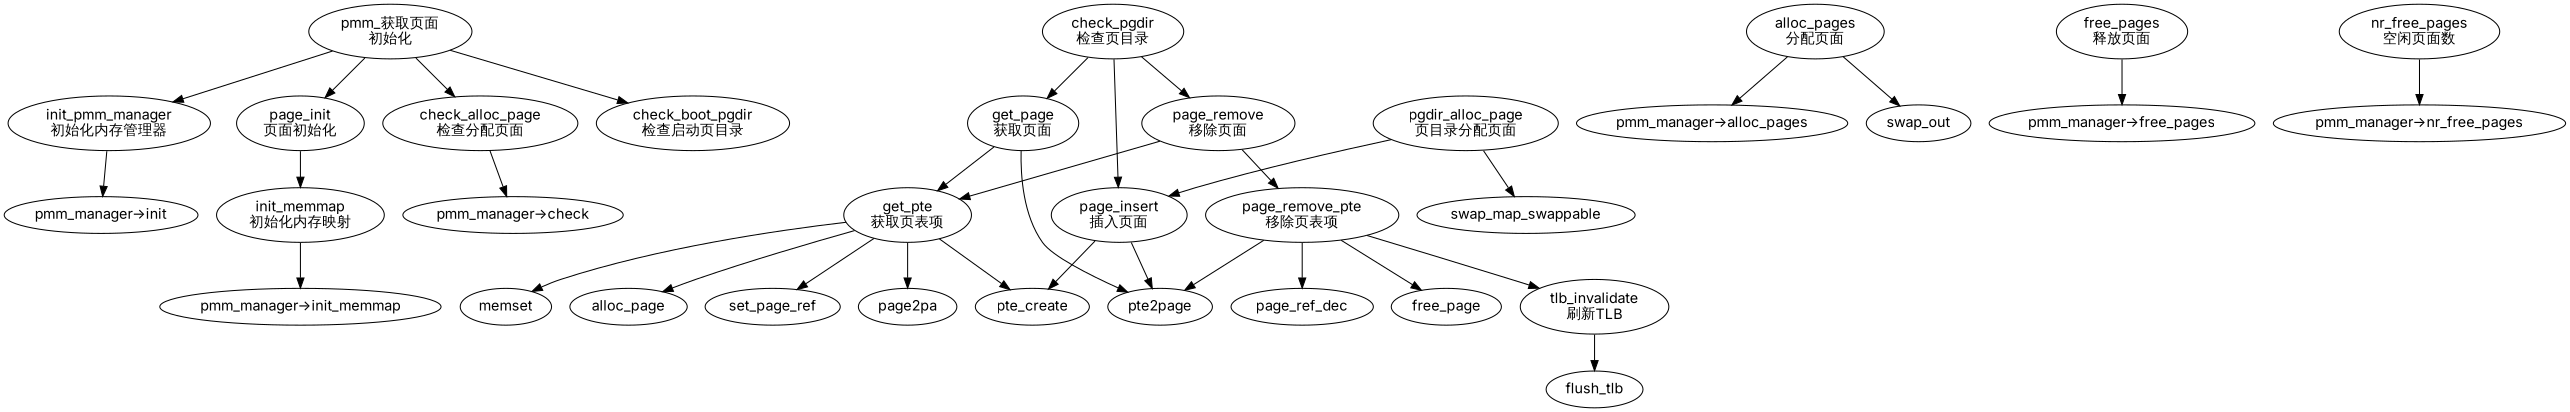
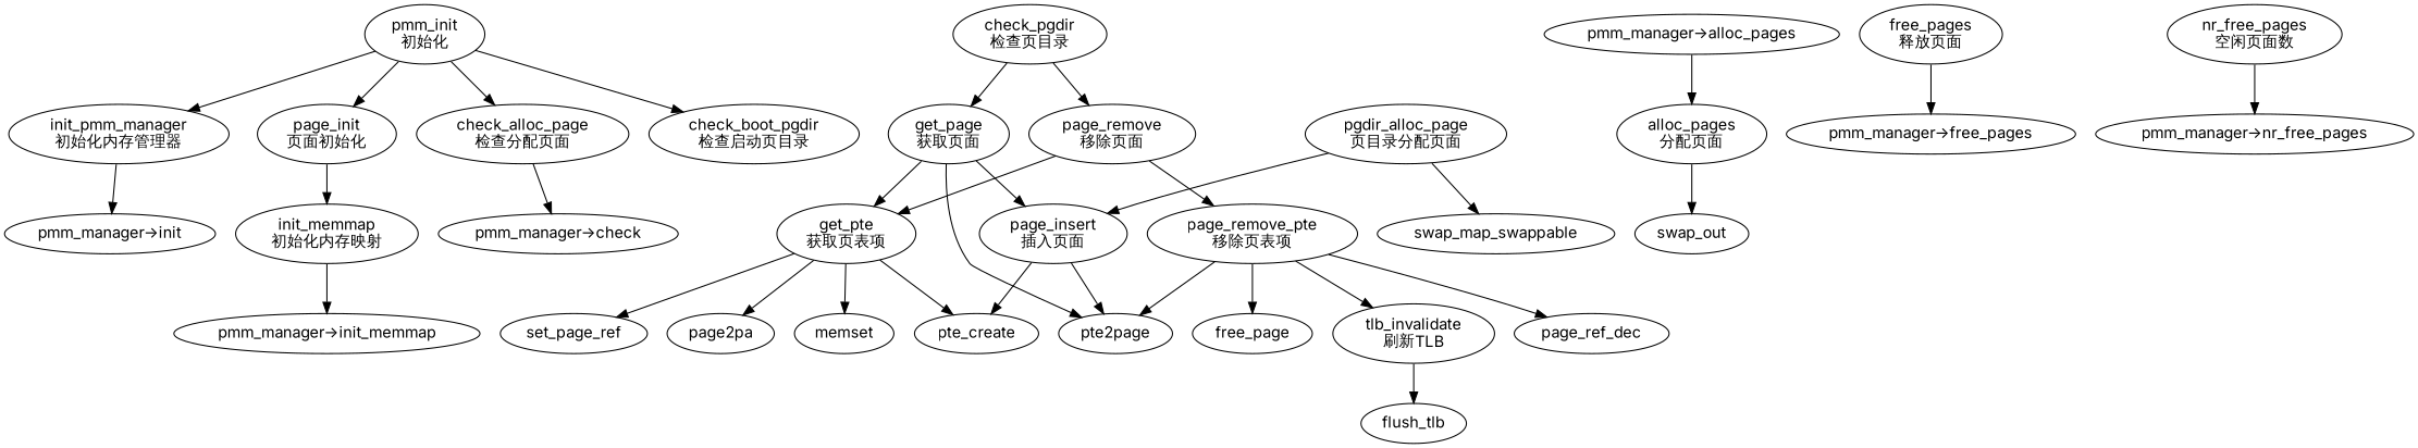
  digraph {
    fontname=Inter
    node [fontname=Inter]
    edge [fontname=Inter]
-   n1 [label="pmm_获取页面\n初始化"]
+   n1 [label="pmm_init\n初始化"]
    n2 [label="init_pmm_manager\n初始化内存管理器"]
    n3 [label="page_init\n页面初始化"]
    n4 [label="check_alloc_page\n检查分配页面"]
    n5 [label="check_boot_pgdir\n检查启动页目录"]
    "pmm_manager->init"
    n7 [label="init_memmap\n初始化内存映射"]
    "pmm_manager->check"
    n9 [label="check_pgdir\n检查页目录"]
    n10 [label="get_page\n获取页面"]
    n11 [label="page_insert\n插入页面"]
    n12 [label="page_remove\n移除页面"]
    "pmm_manager->init_memmap"
    n14 [label="get_pte\n获取页表项"]
    pte2page
    pte_create
    n17 [label="page_remove_pte\n移除页表项"]
    n18 [label="alloc_pages\n分配页面"]
    "pmm_manager->alloc_pages"
    swap_out
    n21 [label="free_pages\n释放页面"]
    "pmm_manager->free_pages"
    n23 [label="nr_free_pages\n空闲页面数"]
    "pmm_manager->nr_free_pages"
-   alloc_page
    set_page_ref
    page2pa
    memset
    page_ref_dec
    free_page
    n31 [label="tlb_invalidate\n刷新TLB"]
    flush_tlb
    n33 [label="pgdir_alloc_page\n页目录分配页面"]
    swap_map_swappable
    n1 -> n2
    n1 -> n3
    n1 -> n4
    n1 -> n5
    n2 -> "pmm_manager->init"
    n3 -> n7
    n4 -> "pmm_manager->check"
    n7 -> "pmm_manager->init_memmap"
    n9 -> n10
-   n9 -> n11
+   n10 -> n11
    n9 -> n12
    n10 -> n14
    n10 -> pte2page
    n11 -> pte2page
    n11 -> pte_create
    n12 -> n14
    n12 -> n17
    n14 -> pte_create
-   n14 -> alloc_page
    n14 -> set_page_ref
    n14 -> page2pa
    n14 -> memset
    n17 -> pte2page
    n17 -> page_ref_dec
    n17 -> free_page
    n17 -> n31
-   n18 -> "pmm_manager->alloc_pages"
+   "pmm_manager->alloc_pages" -> n18
    n18 -> swap_out
    n21 -> "pmm_manager->free_pages"
    n23 -> "pmm_manager->nr_free_pages"
    n31 -> flush_tlb
    n33 -> n11
    n33 -> swap_map_swappable
  }
